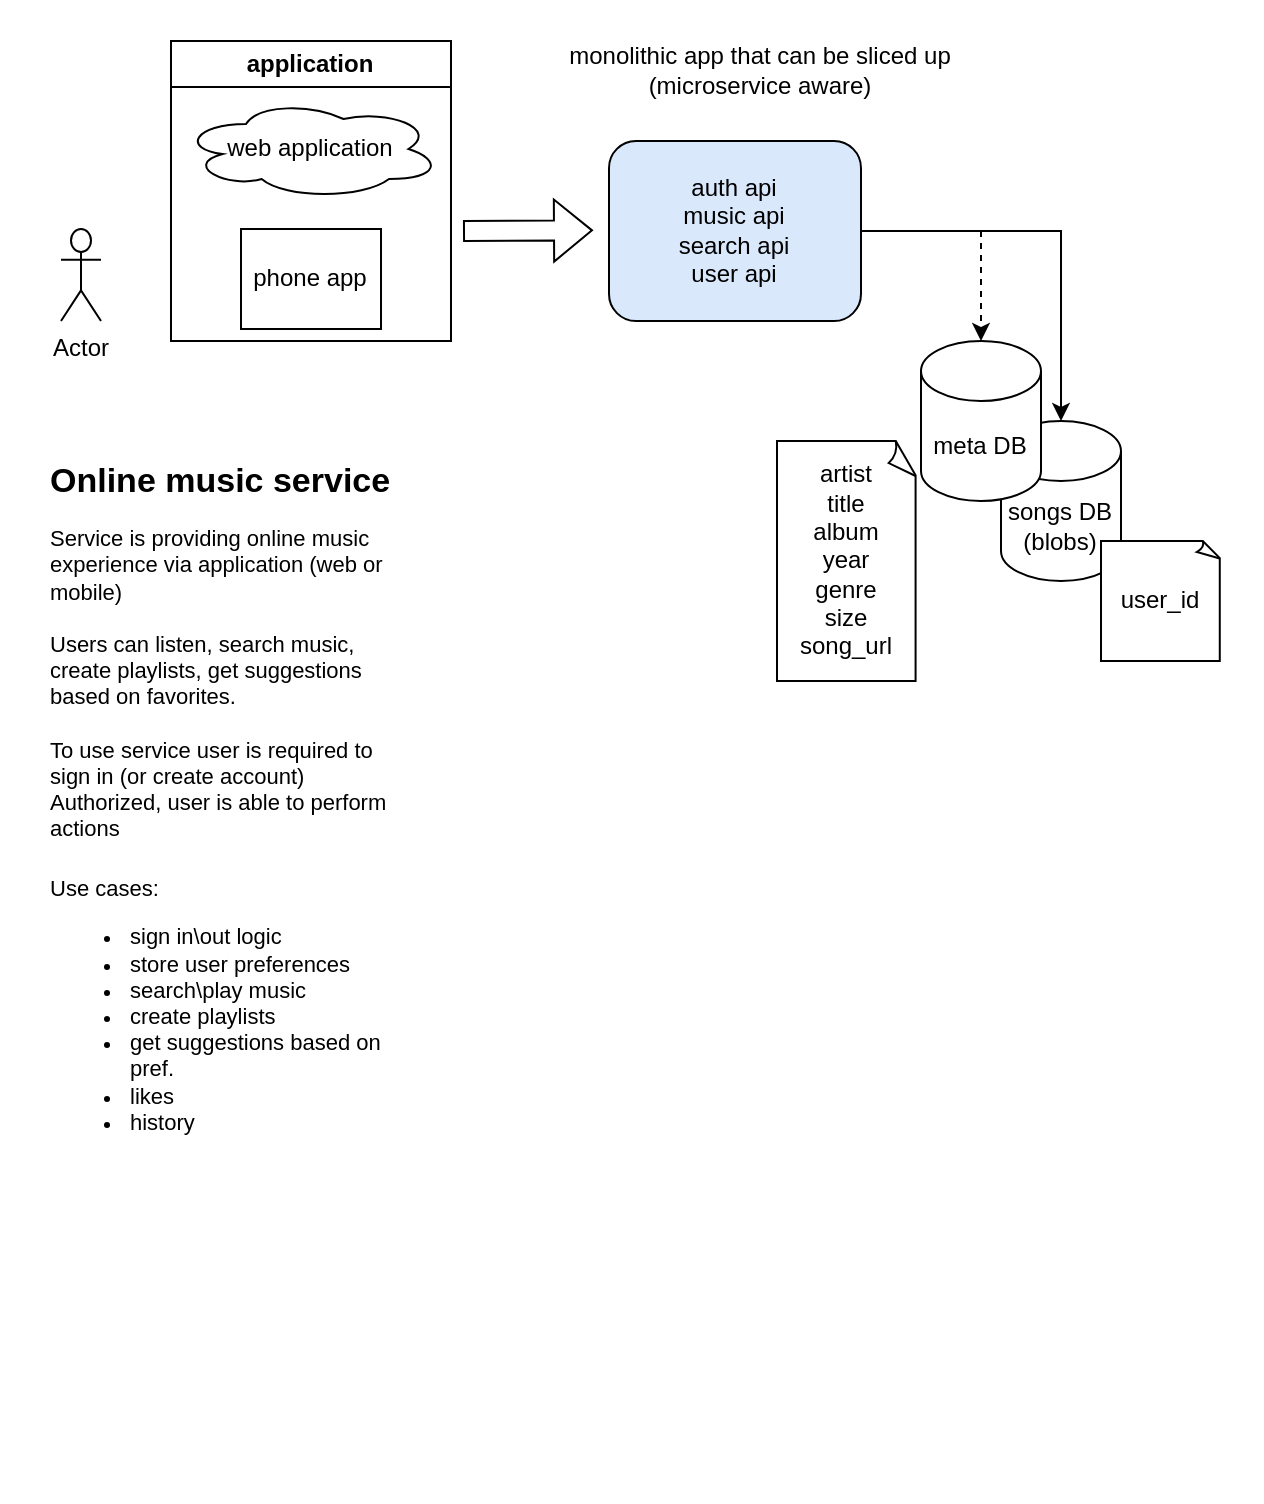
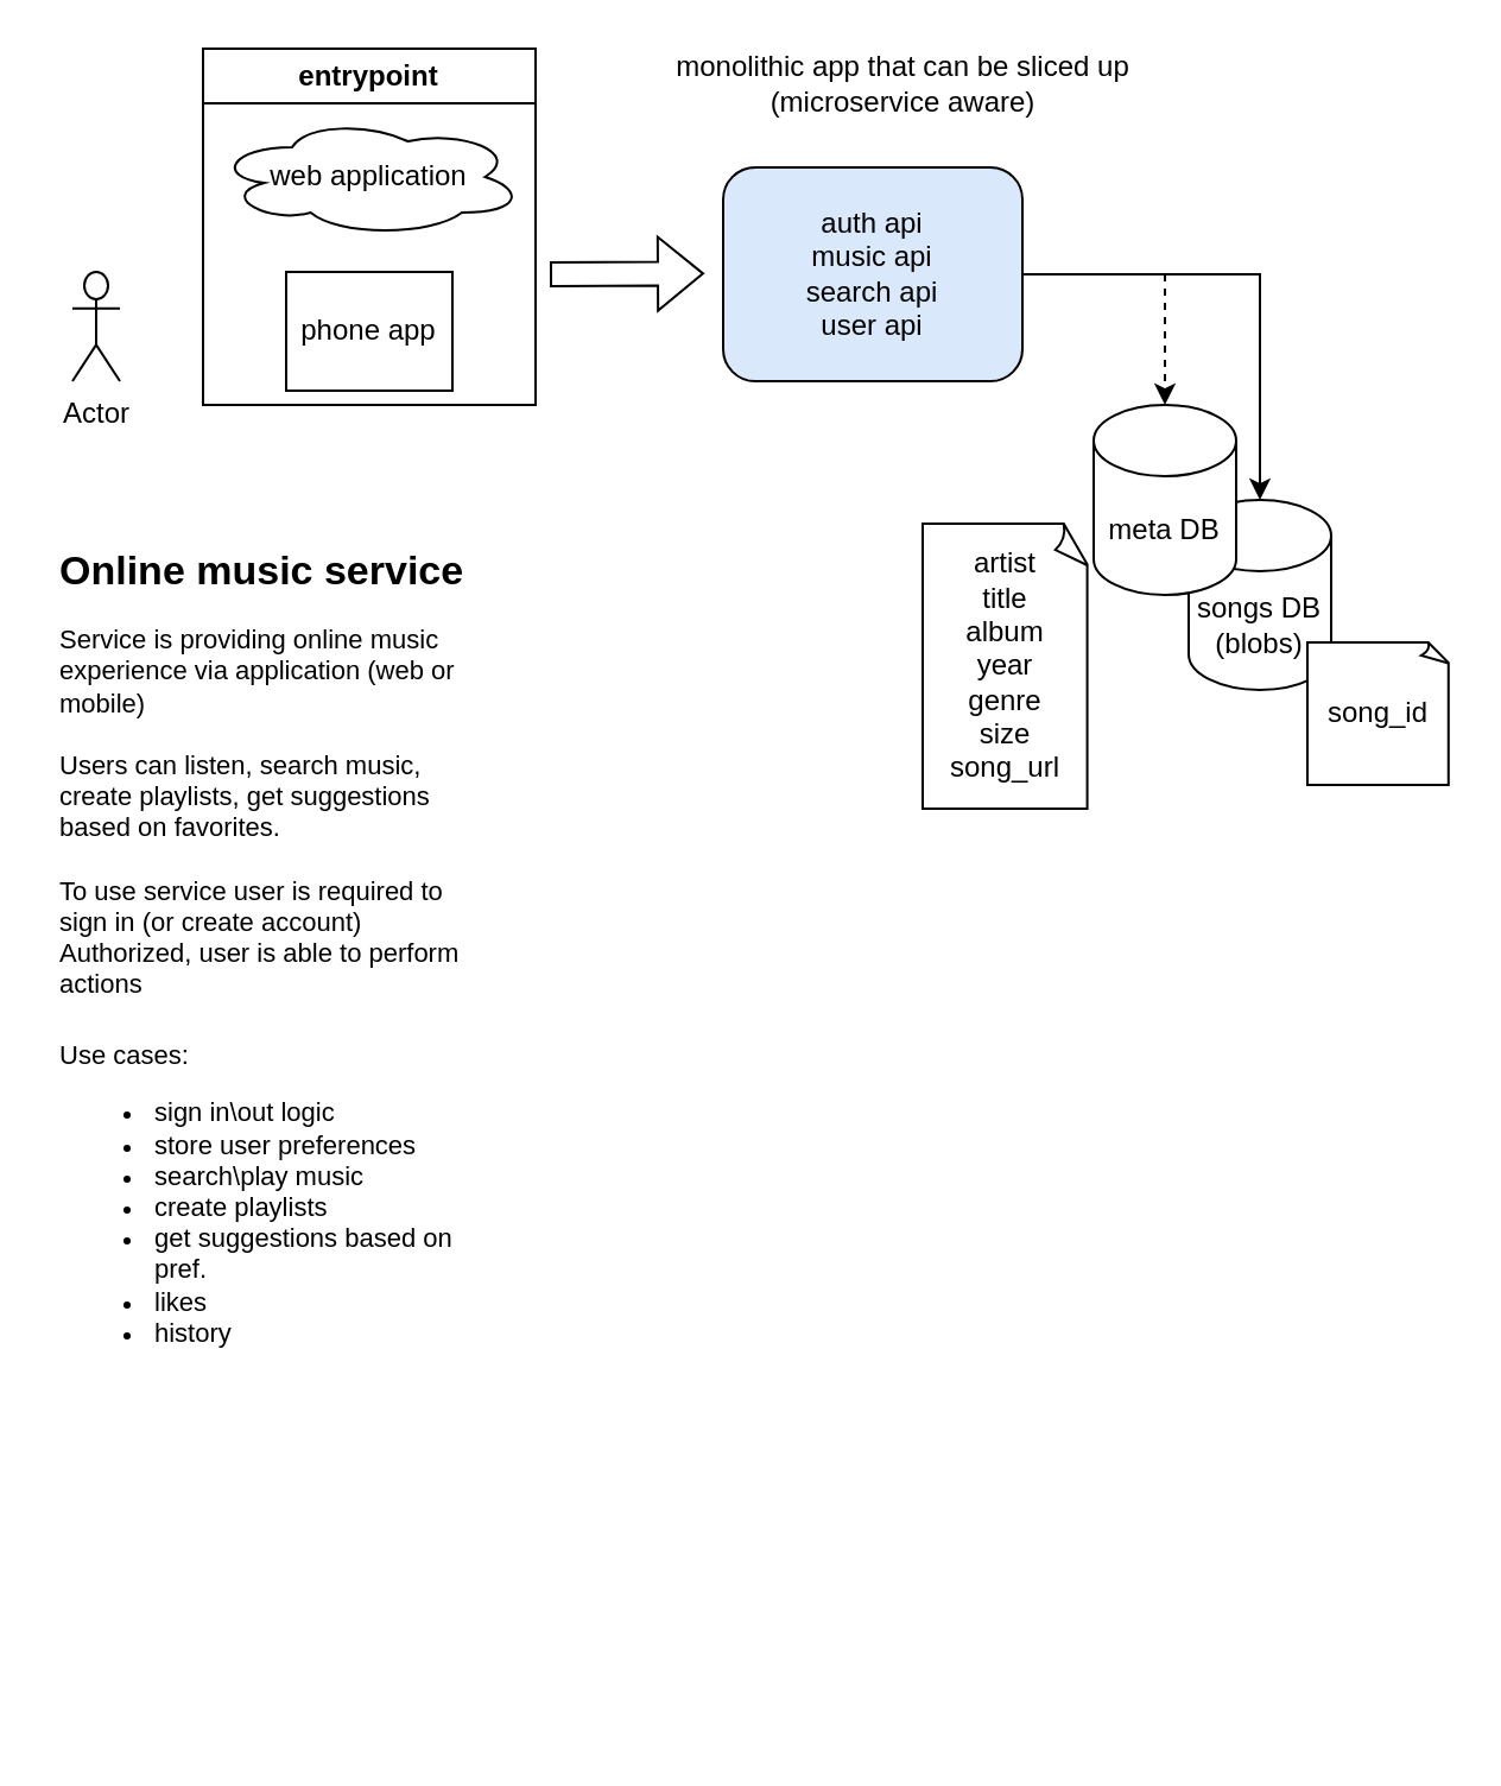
  <mxCell id="0" />
  <mxCell id="1" parent="0" />
  <mxCell id="2" value="Actor" style="shape=umlActor;verticalLabelPosition=bottom;verticalAlign=top;html=1;outlineConnect=0;" vertex="1" parent="1"><mxGeometry x="30" y="114" width="20" height="46" as="geometry" /></mxCell>
  <mxCell id="3" style="edgeStyle=orthogonalEdgeStyle;rounded=0;orthogonalLoop=1;jettySize=auto;html=1;" edge="1" parent="1" source="5" target="10"><mxGeometry relative="1" as="geometry" /></mxCell>
  <mxCell id="4" style="edgeStyle=orthogonalEdgeStyle;rounded=0;orthogonalLoop=1;jettySize=auto;html=1;dashed=1;" edge="1" parent="1" source="5" target="12"><mxGeometry relative="1" as="geometry" /></mxCell>
  <mxCell id="5" value="auth api&lt;br&gt;music api&lt;br&gt;search api&lt;br&gt;user api" style="rounded=1;whiteSpace=wrap;html=1;fillColor=#dae8fc;" vertex="1" parent="1"><mxGeometry x="304" y="70" width="126" height="90" as="geometry" /></mxCell>
  <mxCell id="6" value="monolithic app that can be sliced up (microservice aware)" style="text;html=1;strokeColor=none;fillColor=none;align=center;verticalAlign=middle;whiteSpace=wrap;rounded=0;" vertex="1" parent="1"><mxGeometry x="280" y="20" width="200" height="30" as="geometry" /></mxCell>
  <mxCell id="7" value="web application" style="ellipse;shape=cloud;whiteSpace=wrap;html=1;" vertex="1" parent="1"><mxGeometry x="90" y="49" width="130" height="50" as="geometry" /></mxCell>
  <mxCell id="8" value="phone app" style="rounded=0;whiteSpace=wrap;html=1;" vertex="1" parent="1"><mxGeometry x="120" y="114" width="70" height="50" as="geometry" /></mxCell>
- <mxCell id="9" value="application" style="swimlane;whiteSpace=wrap;html=1;" vertex="1" parent="1"><mxGeometry x="85" y="20" width="140" height="150" as="geometry" /></mxCell>
+ <mxCell id="9" value="entrypoint" style="swimlane;whiteSpace=wrap;html=1;" vertex="1" parent="1"><mxGeometry x="85" y="20" width="140" height="150" as="geometry" /></mxCell>
  <mxCell id="10" value="songs DB (blobs)" style="shape=cylinder3;whiteSpace=wrap;html=1;boundedLbl=1;backgroundOutline=1;size=15;" vertex="1" parent="1"><mxGeometry x="500" y="210" width="60" height="80" as="geometry" /></mxCell>
  <mxCell id="11" value="&lt;h1 style=&quot;font-size: 17px;&quot;&gt;&lt;font style=&quot;font-size: 17px;&quot;&gt;Online music service&lt;/font&gt;&lt;/h1&gt;&lt;div style=&quot;font-size: 11px;&quot;&gt;&lt;font style=&quot;font-size: 11px;&quot;&gt;Service is providing online music experience via application (web or mobile)&lt;/font&gt;&lt;/div&gt;&lt;div style=&quot;font-size: 11px;&quot;&gt;&lt;font style=&quot;font-size: 11px;&quot;&gt;&lt;br&gt;&lt;/font&gt;&lt;/div&gt;&lt;div style=&quot;font-size: 11px;&quot;&gt;&lt;font style=&quot;font-size: 11px;&quot;&gt;Users can listen, search music, create playlists, get suggestions based on favorites.&lt;/font&gt;&lt;/div&gt;&lt;div style=&quot;font-size: 11px;&quot;&gt;&lt;font style=&quot;font-size: 11px;&quot;&gt;&lt;br&gt;&lt;/font&gt;&lt;/div&gt;&lt;div style=&quot;font-size: 11px;&quot;&gt;&lt;font style=&quot;font-size: 11px;&quot;&gt;To use service user is required to sign in (or create account)&lt;/font&gt;&lt;/div&gt;&lt;div style=&quot;font-size: 11px;&quot;&gt;&lt;font style=&quot;font-size: 11px;&quot;&gt;Authorized, user is able to perform actions&amp;nbsp;&lt;/font&gt;&lt;/div&gt;&lt;div&gt;&lt;font style=&quot;font-size: 14px;&quot;&gt;&lt;br&gt;&lt;/font&gt;&lt;/div&gt;&lt;div style=&quot;font-size: 11px;&quot;&gt;&lt;font style=&quot;font-size: 11px;&quot;&gt;Use cases:&lt;/font&gt;&lt;/div&gt;&lt;ul style=&quot;font-size: 11px;&quot;&gt;&lt;li style=&quot;&quot;&gt;&lt;font style=&quot;font-size: 11px;&quot;&gt;sign in\out logic&lt;/font&gt;&lt;/li&gt;&lt;li style=&quot;&quot;&gt;&lt;font style=&quot;font-size: 11px;&quot;&gt;store user preferences&lt;/font&gt;&lt;/li&gt;&lt;li style=&quot;&quot;&gt;&lt;font style=&quot;font-size: 11px;&quot;&gt;search\play music&lt;/font&gt;&lt;/li&gt;&lt;li style=&quot;&quot;&gt;&lt;font style=&quot;font-size: 11px;&quot;&gt;create playlists&lt;/font&gt;&lt;/li&gt;&lt;li style=&quot;&quot;&gt;&lt;font style=&quot;font-size: 11px;&quot;&gt;get suggestions based on pref.&lt;/font&gt;&lt;/li&gt;&lt;li style=&quot;&quot;&gt;&lt;font style=&quot;font-size: 11px;&quot;&gt;likes&lt;/font&gt;&lt;/li&gt;&lt;li style=&quot;&quot;&gt;&lt;font style=&quot;font-size: 11px;&quot;&gt;history&lt;/font&gt;&lt;/li&gt;&lt;/ul&gt;" style="text;html=1;strokeColor=none;fillColor=none;spacing=5;spacingTop=-20;whiteSpace=wrap;overflow=hidden;rounded=0;" vertex="1" parent="1"><mxGeometry x="20" y="230" width="190" height="500" as="geometry" /></mxCell>
  <mxCell id="12" value="meta DB" style="shape=cylinder3;whiteSpace=wrap;html=1;boundedLbl=1;backgroundOutline=1;size=15;" vertex="1" parent="1"><mxGeometry x="460" y="170" width="60" height="80" as="geometry" /></mxCell>
  <mxCell id="13" value="" style="shape=flexArrow;endArrow=classic;html=1;rounded=0;" edge="1" parent="1"><mxGeometry width="50" height="50" relative="1" as="geometry"><mxPoint x="231" y="115.03" as="sourcePoint" /><mxPoint x="296" y="114.68" as="targetPoint" /></mxGeometry></mxCell>
- <mxCell id="14" value="user_id" style="whiteSpace=wrap;html=1;shape=mxgraph.basic.document" vertex="1" parent="1"><mxGeometry x="550" y="270" width="60" height="60" as="geometry" /></mxCell>
+ <mxCell id="14" value="song_id" style="whiteSpace=wrap;html=1;shape=mxgraph.basic.document" vertex="1" parent="1"><mxGeometry x="550" y="270" width="60" height="60" as="geometry" /></mxCell>
  <mxCell id="15" value="artist&lt;br&gt;title&lt;br&gt;album&lt;br&gt;year&lt;br&gt;genre&lt;br&gt;size&lt;br&gt;song_url" style="whiteSpace=wrap;html=1;shape=mxgraph.basic.document" vertex="1" parent="1"><mxGeometry x="388" y="220" width="70" height="120" as="geometry" /></mxCell>
